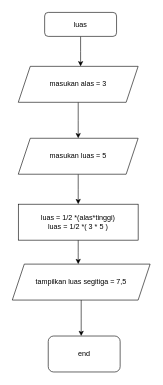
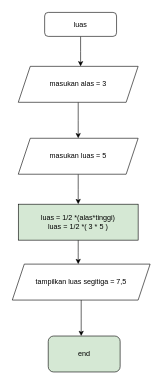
  <mxCell id="0" />
  <mxCell id="1" parent="0" />
  <mxCell id="2" style="edgeStyle=orthogonalEdgeStyle;rounded=0;orthogonalLoop=1;jettySize=auto;html=1;" edge="1" parent="1" source="3"><mxGeometry relative="1" as="geometry"><mxPoint x="134" y="110" as="targetPoint" /></mxGeometry></mxCell>
  <mxCell id="3" value="luas" style="rounded=1;whiteSpace=wrap;html=1;fontSize=12;glass=0;strokeWidth=1;shadow=0;" parent="1" vertex="1"><mxGeometry x="74" y="20" width="120" height="40" as="geometry" /></mxCell>
  <mxCell id="4" style="edgeStyle=orthogonalEdgeStyle;rounded=0;orthogonalLoop=1;jettySize=auto;html=1;" edge="1" parent="1" source="5"><mxGeometry relative="1" as="geometry"><mxPoint x="130" y="230" as="targetPoint" /></mxGeometry></mxCell>
  <mxCell id="5" value="masukan alas = 3" style="shape=parallelogram;perimeter=parallelogramPerimeter;whiteSpace=wrap;html=1;fixedSize=1;" vertex="1" parent="1"><mxGeometry x="30" y="110" width="200" height="60" as="geometry" /></mxCell>
  <mxCell id="6" style="edgeStyle=orthogonalEdgeStyle;rounded=0;orthogonalLoop=1;jettySize=auto;html=1;" edge="1" parent="1" source="7"><mxGeometry relative="1" as="geometry"><mxPoint x="130" y="340" as="targetPoint" /></mxGeometry></mxCell>
  <mxCell id="7" value="masukan luas = 5" style="shape=parallelogram;perimeter=parallelogramPerimeter;whiteSpace=wrap;html=1;fixedSize=1;" vertex="1" parent="1"><mxGeometry x="30" y="230" width="200" height="60" as="geometry" /></mxCell>
  <mxCell id="8" style="edgeStyle=orthogonalEdgeStyle;rounded=0;orthogonalLoop=1;jettySize=auto;html=1;" edge="1" parent="1" source="9"><mxGeometry relative="1" as="geometry"><mxPoint x="130" y="440" as="targetPoint" /></mxGeometry></mxCell>
- <mxCell id="9" value="&lt;div&gt;luas = 1/2 *(alas*tinggi)&lt;/div&gt;&lt;div&gt;luas = 1/2 *( 3 * 5 )&lt;/div&gt;" style="rounded=0;whiteSpace=wrap;html=1;" vertex="1" parent="1"><mxGeometry x="30" y="340" width="200" height="60" as="geometry" /></mxCell>
+ <mxCell id="9" value="&lt;div&gt;luas = 1/2 *(alas*tinggi)&lt;/div&gt;&lt;div&gt;luas = 1/2 *( 3 * 5 )&lt;/div&gt;" style="rounded=0;whiteSpace=wrap;html=1;fillColor=#d5e8d4;" vertex="1" parent="1"><mxGeometry x="30" y="340" width="200" height="60" as="geometry" /></mxCell>
  <mxCell id="10" style="edgeStyle=orthogonalEdgeStyle;rounded=0;orthogonalLoop=1;jettySize=auto;html=1;" edge="1" parent="1" source="11"><mxGeometry relative="1" as="geometry"><mxPoint x="135" y="560" as="targetPoint" /></mxGeometry></mxCell>
  <mxCell id="11" value="tampilkan luas segitiga = 7,5" style="shape=parallelogram;perimeter=parallelogramPerimeter;whiteSpace=wrap;html=1;fixedSize=1;" vertex="1" parent="1"><mxGeometry x="20" y="440" width="230" height="60" as="geometry" /></mxCell>
- <mxCell id="12" value="&lt;div&gt;end&lt;/div&gt;" style="rounded=1;whiteSpace=wrap;html=1;" vertex="1" parent="1"><mxGeometry x="80" y="560" width="120" height="60" as="geometry" /></mxCell>
+ <mxCell id="12" value="&lt;div&gt;end&lt;/div&gt;" style="rounded=1;whiteSpace=wrap;html=1;fillColor=#d5e8d4;" vertex="1" parent="1"><mxGeometry x="80" y="560" width="120" height="60" as="geometry" /></mxCell>
